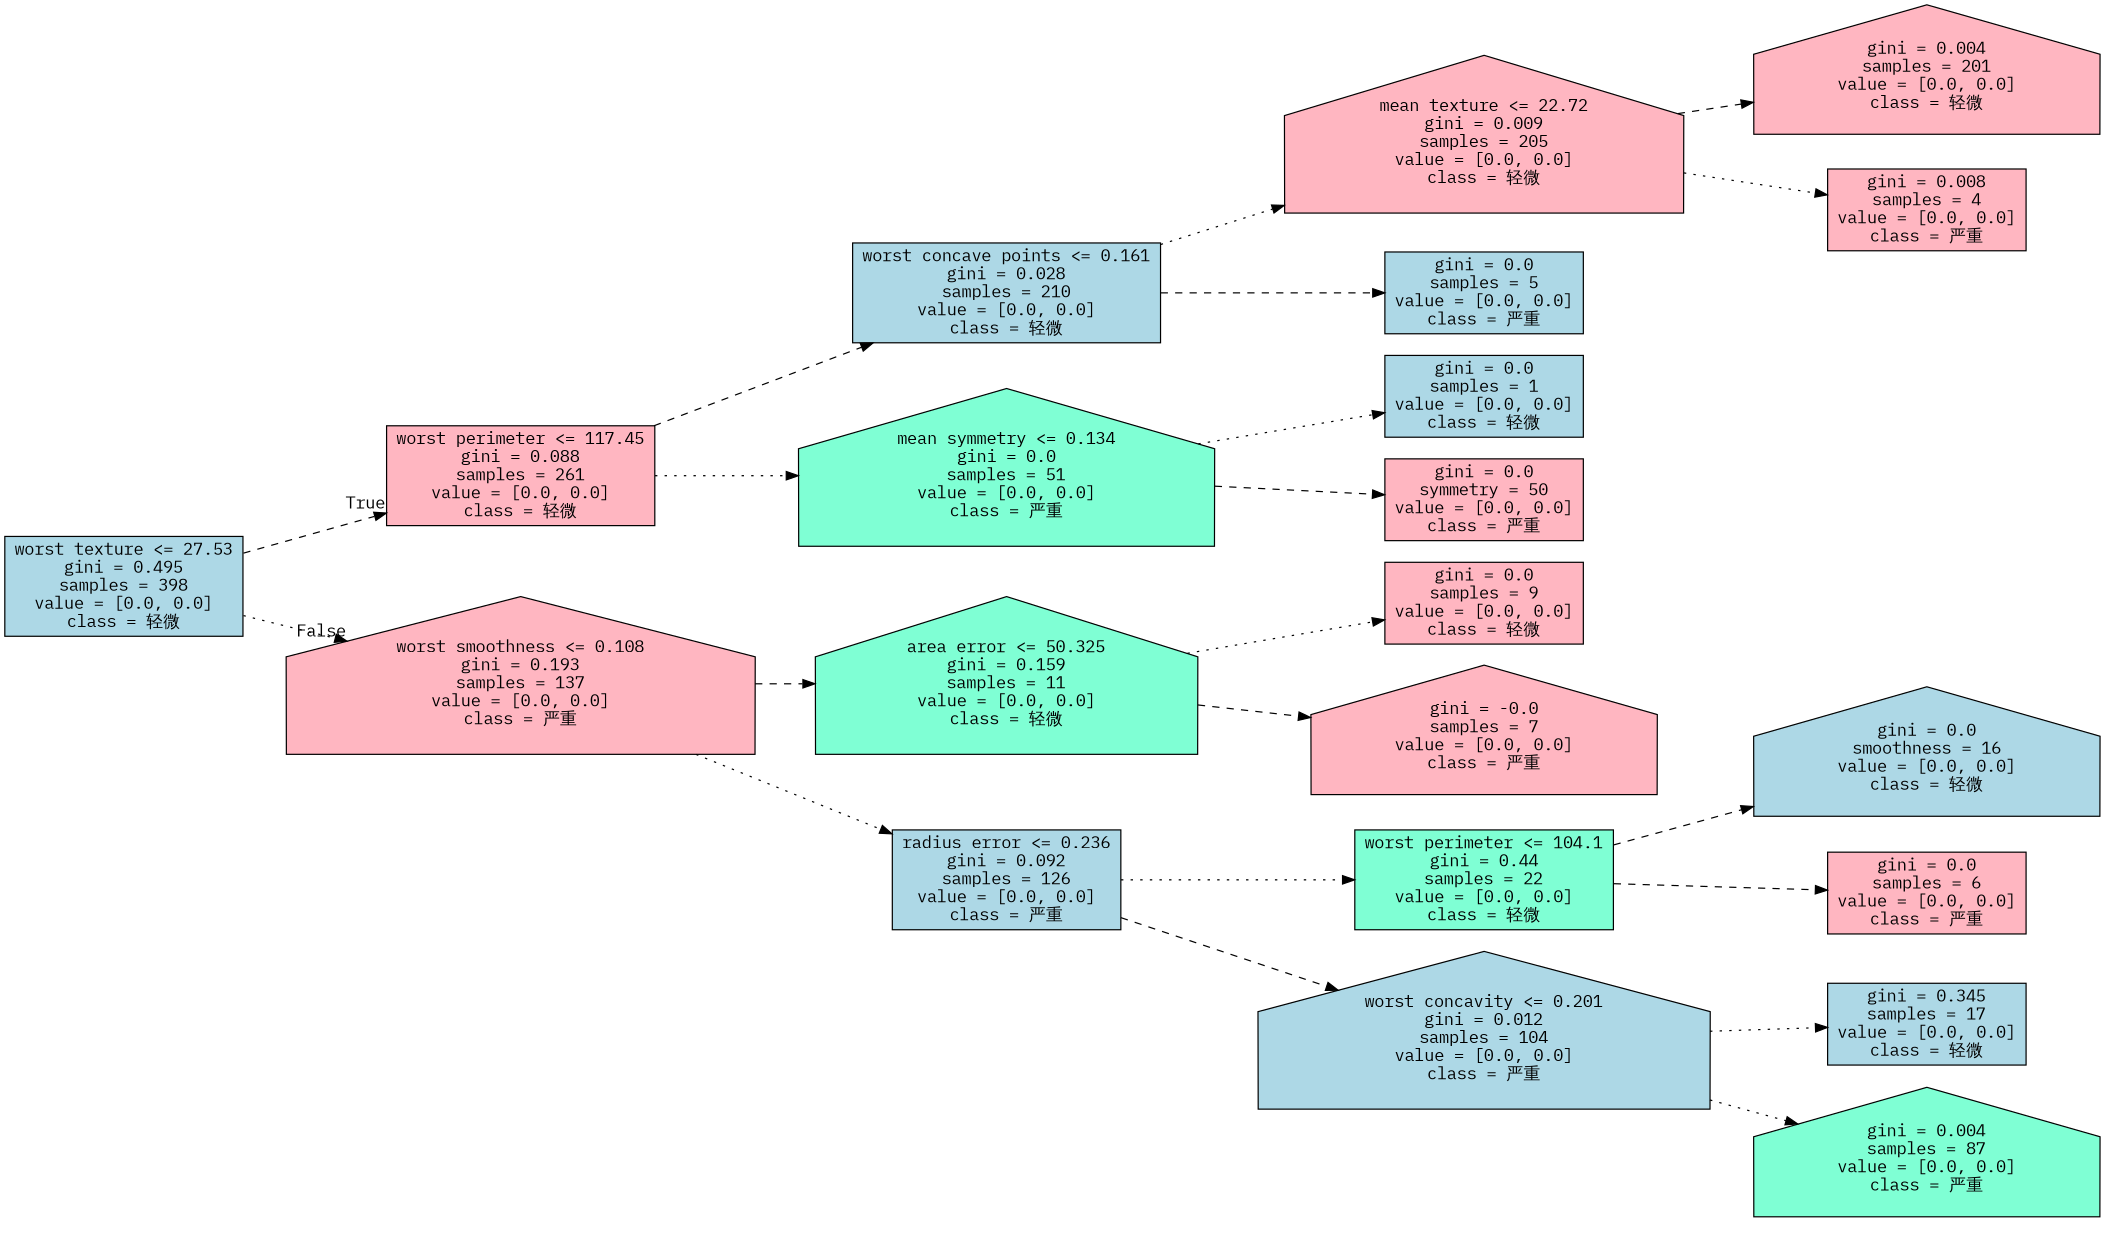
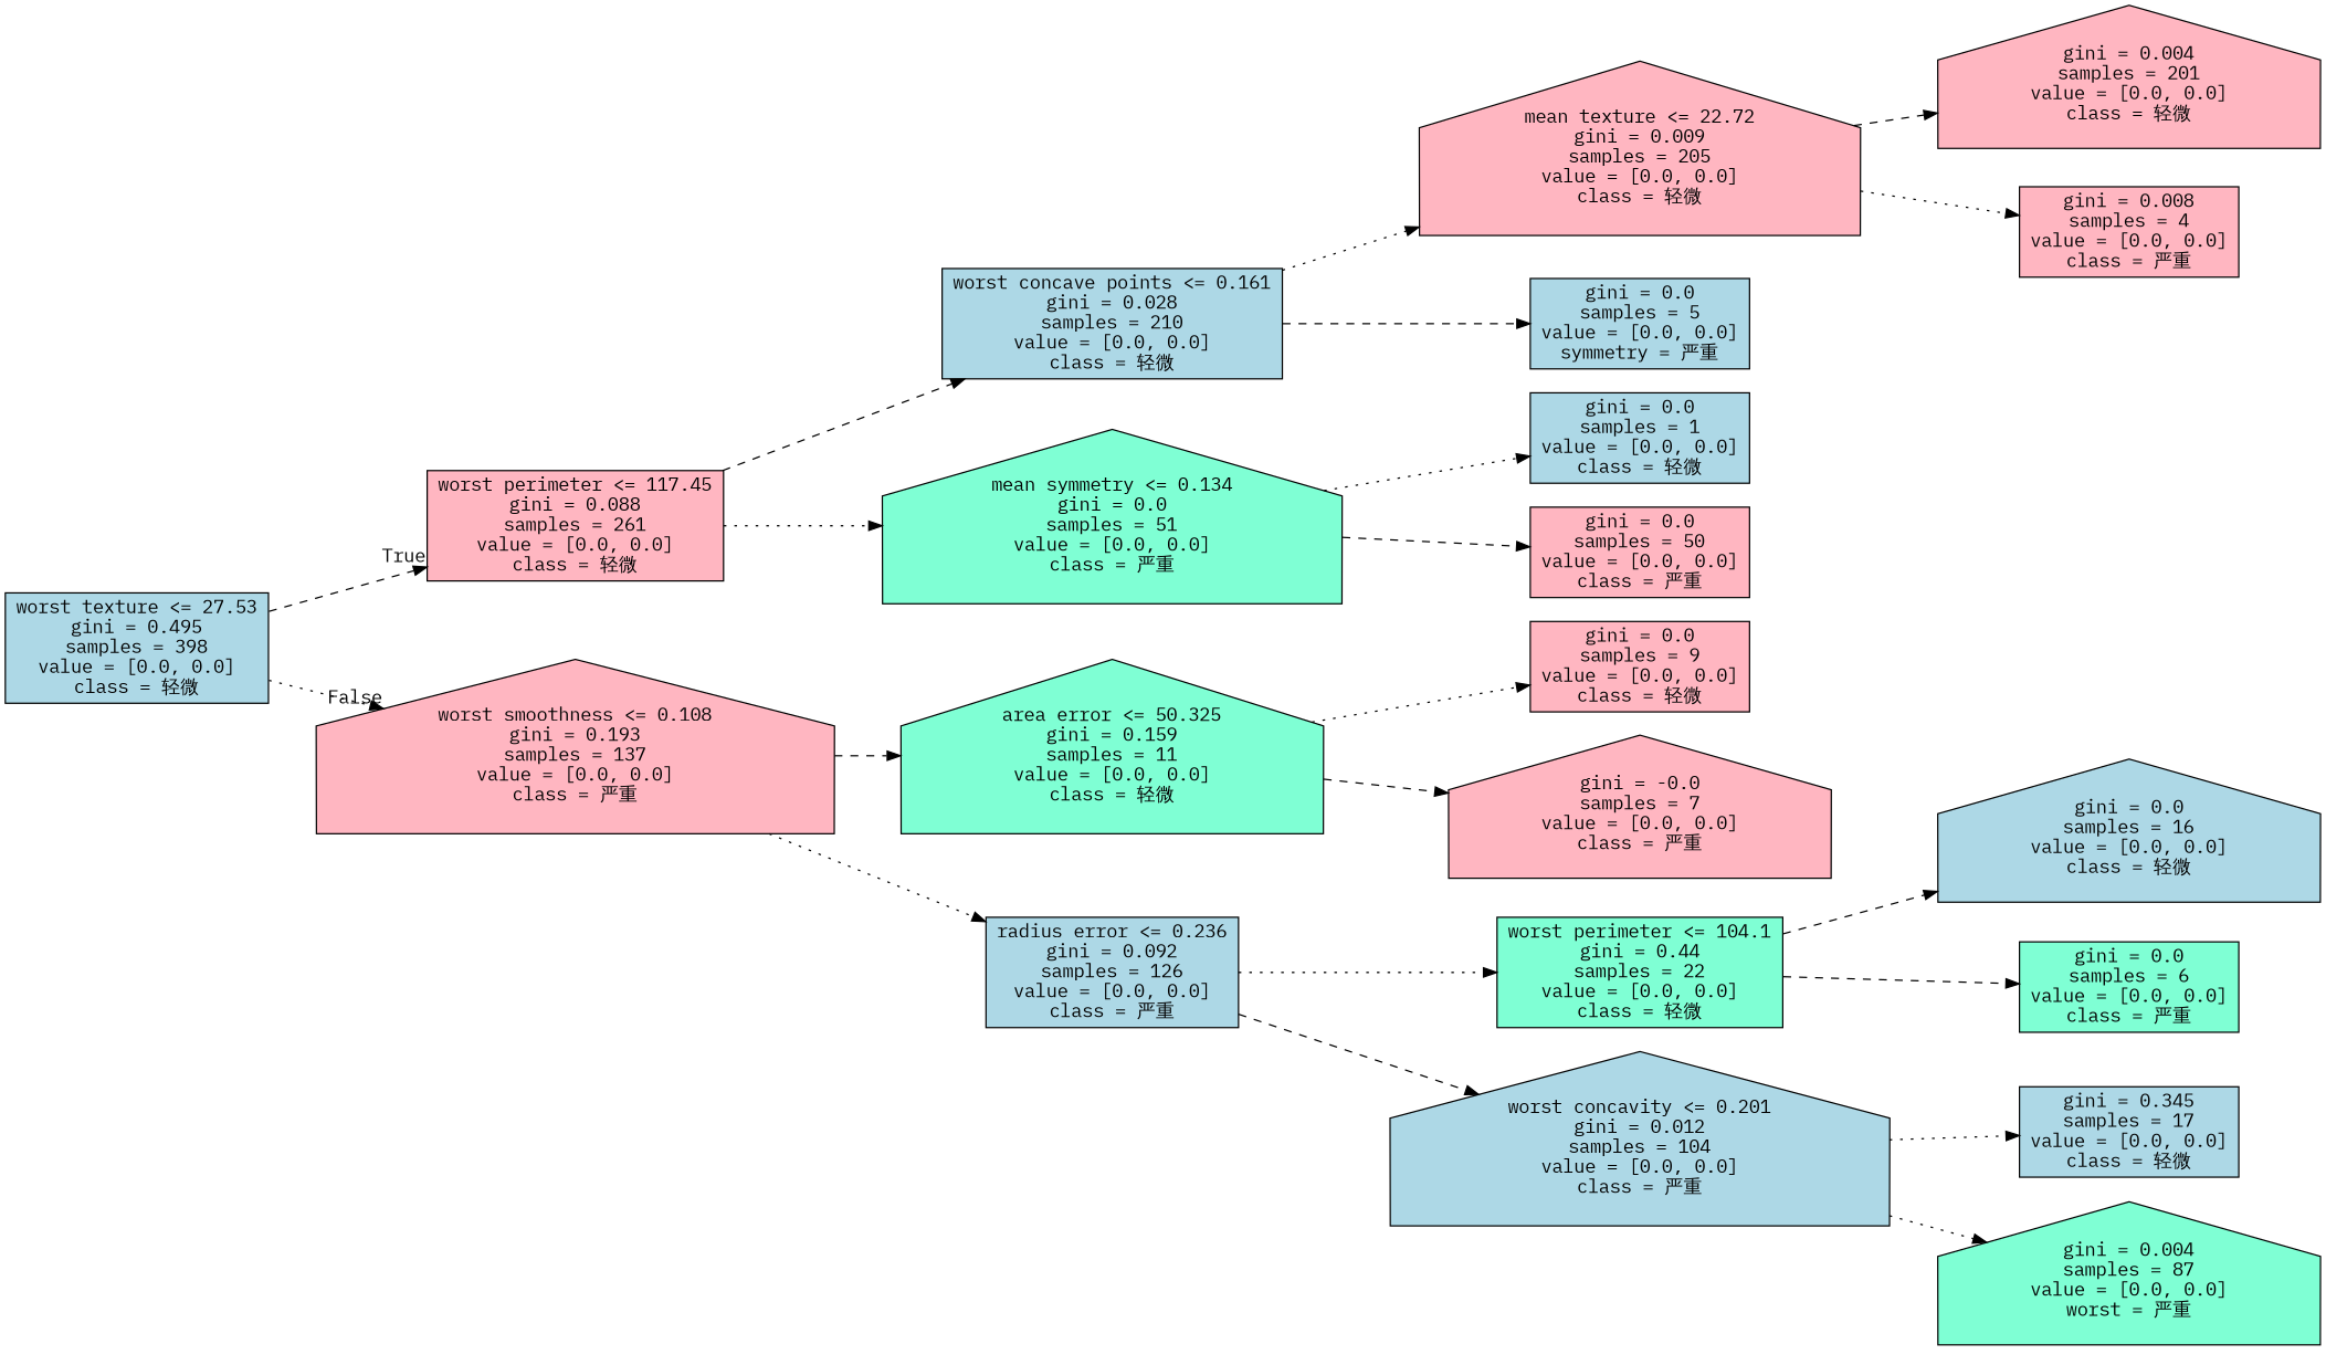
  digraph {
    fontname="IBM Plex Mono"
    rankdir=LR
    node [color=black fillcolor=lightpink fontname="IBM Plex Mono" shape=box style=filled]
    edge [fontname="IBM Plex Mono" style=dashed]
    n1 [fillcolor=lightblue label="worst texture <= 27.53\ngini = 0.495\nsamples = 398\nvalue = [0.0, 0.0]\nclass = 轻微"]
    n2 [label="worst perimeter <= 117.45\ngini = 0.088\nsamples = 261\nvalue = [0.0, 0.0]\nclass = 轻微"]
    n3 [label="worst smoothness <= 0.108\ngini = 0.193\nsamples = 137\nvalue = [0.0, 0.0]\nclass = 严重" shape=house]
    n4 [fillcolor=lightblue label="worst concave points <= 0.161\ngini = 0.028\nsamples = 210\nvalue = [0.0, 0.0]\nclass = 轻微"]
    n5 [fillcolor=aquamarine label="mean symmetry <= 0.134\ngini = 0.0\nsamples = 51\nvalue = [0.0, 0.0]\nclass = 严重" shape=house]
    n6 [fillcolor=aquamarine label="area error <= 50.325\ngini = 0.159\nsamples = 11\nvalue = [0.0, 0.0]\nclass = 轻微" shape=house]
    n7 [fillcolor=lightblue label="radius error <= 0.236\ngini = 0.092\nsamples = 126\nvalue = [0.0, 0.0]\nclass = 严重"]
    n8 [label="mean texture <= 22.72\ngini = 0.009\nsamples = 205\nvalue = [0.0, 0.0]\nclass = 轻微" shape=house]
-   n9 [fillcolor=lightblue label="gini = 0.0\nsamples = 5\nvalue = [0.0, 0.0]\nclass = 严重"]
+   n9 [fillcolor=lightblue label="gini = 0.0\nsamples = 5\nvalue = [0.0, 0.0]\nsymmetry = 严重"]
    n10 [fillcolor=lightblue label="gini = 0.0\nsamples = 1\nvalue = [0.0, 0.0]\nclass = 轻微"]
-   n11 [label="gini = 0.0\nsymmetry = 50\nvalue = [0.0, 0.0]\nclass = 严重"]
+   n11 [label="gini = 0.0\nsamples = 50\nvalue = [0.0, 0.0]\nclass = 严重"]
    n12 [label="gini = 0.004\nsamples = 201\nvalue = [0.0, 0.0]\nclass = 轻微" shape=house]
    n13 [label="gini = 0.008\nsamples = 4\nvalue = [0.0, 0.0]\nclass = 严重"]
    n14 [label="gini = 0.0\nsamples = 9\nvalue = [0.0, 0.0]\nclass = 轻微"]
    n15 [label="gini = -0.0\nsamples = 7\nvalue = [0.0, 0.0]\nclass = 严重" shape=house]
    n16 [fillcolor=aquamarine label="worst perimeter <= 104.1\ngini = 0.44\nsamples = 22\nvalue = [0.0, 0.0]\nclass = 轻微"]
    n17 [fillcolor=lightblue label="worst concavity <= 0.201\ngini = 0.012\nsamples = 104\nvalue = [0.0, 0.0]\nclass = 严重" shape=house]
-   n18 [fillcolor=lightblue label="gini = 0.0\nsmoothness = 16\nvalue = [0.0, 0.0]\nclass = 轻微" shape=house]
-   n19 [label="gini = 0.0\nsamples = 6\nvalue = [0.0, 0.0]\nclass = 严重"]
+   n18 [fillcolor=lightblue label="gini = 0.0\nsamples = 16\nvalue = [0.0, 0.0]\nclass = 轻微" shape=house]
+   n19 [fillcolor=aquamarine label="gini = 0.0\nsamples = 6\nvalue = [0.0, 0.0]\nclass = 严重"]
    n20 [fillcolor=lightblue label="gini = 0.345\nsamples = 17\nvalue = [0.0, 0.0]\nclass = 轻微"]
-   n21 [fillcolor=aquamarine label="gini = 0.004\nsamples = 87\nvalue = [0.0, 0.0]\nclass = 严重" shape=house]
+   n21 [fillcolor=aquamarine label="gini = 0.004\nsamples = 87\nvalue = [0.0, 0.0]\nworst = 严重" shape=house]
    n1 -> n2 [headlabel=True labelangle=45 labeldistance=2.5]
    n1 -> n3 [headlabel=False labelangle=-45 labeldistance=2.5 style=dotted]
    n2 -> n4
    n2 -> n5 [style=dotted]
    n3 -> n6
    n3 -> n7 [style=dotted]
    n4 -> n8 [style=dotted]
    n4 -> n9
    n5 -> n10 [style=dotted]
    n5 -> n11
    n6 -> n14 [style=dotted]
    n6 -> n15
    n7 -> n16 [style=dotted]
    n7 -> n17
    n8 -> n12
    n8 -> n13 [style=dotted]
    n16 -> n18
    n16 -> n19
    n17 -> n20 [style=dotted]
    n17 -> n21 [style=dotted]
  }
